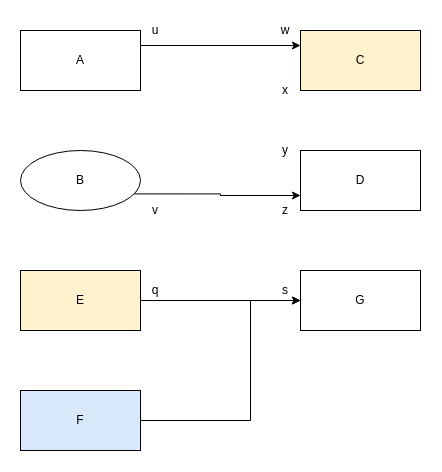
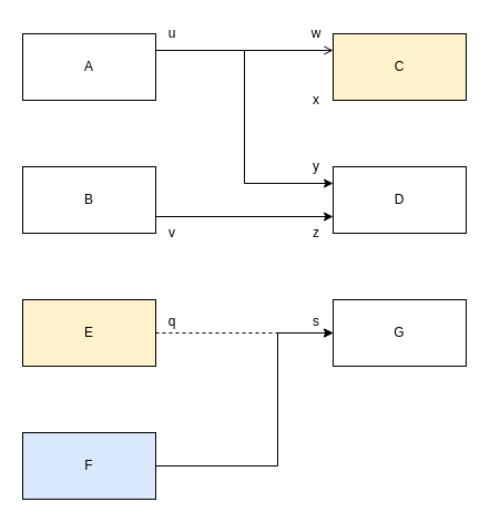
  <mxCell id="0" />
  <mxCell id="1" parent="0" />
  <mxCell id="2" style="edgeStyle=orthogonalEdgeStyle;rounded=0;orthogonalLoop=1;jettySize=auto;html=1;exitX=1;exitY=0.75;exitDx=0;exitDy=0;entryX=0;entryY=0.75;entryDx=0;entryDy=0;" edge="1" parent="1" source="3" target="8"><mxGeometry relative="1" as="geometry" /></mxCell>
- <mxCell id="3" value="B" style="ellipse;whiteSpace=wrap;html=1;" vertex="1" parent="1"><mxGeometry x="20" y="150" width="120" height="60" as="geometry" /></mxCell>
- <mxCell id="4" style="edgeStyle=orthogonalEdgeStyle;rounded=0;orthogonalLoop=1;jettySize=auto;html=1;exitX=1;exitY=0.25;exitDx=0;exitDy=0;entryX=0;entryY=0.25;entryDx=0;entryDy=0;" edge="1" parent="1" source="6" target="7"><mxGeometry relative="1" as="geometry" /></mxCell>
+ <mxCell id="3" value="B" style="rounded=0;whiteSpace=wrap;html=1;" vertex="1" parent="1"><mxGeometry x="20" y="150" width="120" height="60" as="geometry" /></mxCell>
+ <mxCell id="4" style="edgeStyle=orthogonalEdgeStyle;rounded=0;orthogonalLoop=1;jettySize=auto;html=1;exitX=1;exitY=0.25;exitDx=0;exitDy=0;entryX=0;entryY=0.25;entryDx=0;entryDy=0;endArrow=open;" edge="1" parent="1" source="6" target="7"><mxGeometry relative="1" as="geometry" /></mxCell>
+ <mxCell id="5" style="edgeStyle=orthogonalEdgeStyle;rounded=0;orthogonalLoop=1;jettySize=auto;html=1;exitX=1;exitY=0.25;exitDx=0;exitDy=0;entryX=0;entryY=0.25;entryDx=0;entryDy=0;" edge="1" parent="1" source="6" target="8"><mxGeometry relative="1" as="geometry" /></mxCell>
  <mxCell id="6" value="A" style="rounded=0;whiteSpace=wrap;html=1;" vertex="1" parent="1"><mxGeometry x="20" y="30" width="120" height="60" as="geometry" /></mxCell>
  <mxCell id="7" value="C" style="rounded=0;whiteSpace=wrap;html=1;fillColor=#fff2cc;" vertex="1" parent="1"><mxGeometry x="300" y="30" width="120" height="60" as="geometry" /></mxCell>
  <mxCell id="8" value="D" style="rounded=0;whiteSpace=wrap;html=1;" vertex="1" parent="1"><mxGeometry x="300" y="150" width="120" height="60" as="geometry" /></mxCell>
  <mxCell id="9" value="u" style="text;html=1;strokeColor=none;fillColor=none;align=center;verticalAlign=middle;whiteSpace=wrap;rounded=0;" vertex="1" parent="1"><mxGeometry x="140" y="20" width="30" height="20" as="geometry" /></mxCell>
  <mxCell id="10" value="v" style="text;html=1;strokeColor=none;fillColor=none;align=center;verticalAlign=middle;whiteSpace=wrap;rounded=0;" vertex="1" parent="1"><mxGeometry x="140" y="200" width="30" height="20" as="geometry" /></mxCell>
  <mxCell id="11" value="w" style="text;html=1;strokeColor=none;fillColor=none;align=center;verticalAlign=middle;whiteSpace=wrap;rounded=0;" vertex="1" parent="1"><mxGeometry x="270" y="20" width="30" height="20" as="geometry" /></mxCell>
  <mxCell id="12" value="x" style="text;html=1;strokeColor=none;fillColor=none;align=center;verticalAlign=middle;whiteSpace=wrap;rounded=0;" vertex="1" parent="1"><mxGeometry x="270" y="80" width="30" height="20" as="geometry" /></mxCell>
  <mxCell id="13" value="y" style="text;html=1;strokeColor=none;fillColor=none;align=center;verticalAlign=middle;whiteSpace=wrap;rounded=0;" vertex="1" parent="1"><mxGeometry x="270" y="140" width="30" height="20" as="geometry" /></mxCell>
  <mxCell id="14" value="z" style="text;html=1;strokeColor=none;fillColor=none;align=center;verticalAlign=middle;whiteSpace=wrap;rounded=0;" vertex="1" parent="1"><mxGeometry x="270" y="200" width="30" height="20" as="geometry" /></mxCell>
- <mxCell id="15" style="edgeStyle=orthogonalEdgeStyle;rounded=0;orthogonalLoop=1;jettySize=auto;html=1;exitX=1;exitY=0.5;exitDx=0;exitDy=0;entryX=0;entryY=0.5;entryDx=0;entryDy=0;" edge="1" parent="1" source="16" target="17"><mxGeometry relative="1" as="geometry" /></mxCell>
+ <mxCell id="15" style="edgeStyle=orthogonalEdgeStyle;rounded=0;orthogonalLoop=1;jettySize=auto;html=1;exitX=1;exitY=0.5;exitDx=0;exitDy=0;entryX=0;entryY=0.5;entryDx=0;entryDy=0;dashed=1;" edge="1" parent="1" source="16" target="17"><mxGeometry relative="1" as="geometry" /></mxCell>
  <mxCell id="16" value="E" style="rounded=0;whiteSpace=wrap;html=1;fillColor=#fff2cc;" vertex="1" parent="1"><mxGeometry x="20" y="270" width="120" height="60" as="geometry" /></mxCell>
  <mxCell id="17" value="G" style="rounded=0;whiteSpace=wrap;html=1;" vertex="1" parent="1"><mxGeometry x="300" y="270" width="120" height="60" as="geometry" /></mxCell>
  <mxCell id="18" style="edgeStyle=orthogonalEdgeStyle;rounded=0;orthogonalLoop=1;jettySize=auto;html=1;exitX=1;exitY=0.5;exitDx=0;exitDy=0;" edge="1" parent="1" source="19"><mxGeometry relative="1" as="geometry"><mxPoint x="300" y="300" as="targetPoint" /><Array as="points"><mxPoint x="250" y="420" /><mxPoint x="250" y="300" /></Array></mxGeometry></mxCell>
  <mxCell id="19" value="F" style="rounded=0;whiteSpace=wrap;html=1;fillColor=#dae8fc;" vertex="1" parent="1"><mxGeometry x="20" y="390" width="120" height="60" as="geometry" /></mxCell>
  <mxCell id="20" value="q" style="text;html=1;strokeColor=none;fillColor=none;align=center;verticalAlign=middle;whiteSpace=wrap;rounded=0;" vertex="1" parent="1"><mxGeometry x="140" y="280" width="30" height="20" as="geometry" /></mxCell>
  <mxCell id="21" value="s" style="text;html=1;strokeColor=none;fillColor=none;align=center;verticalAlign=middle;whiteSpace=wrap;rounded=0;" vertex="1" parent="1"><mxGeometry x="270" y="280" width="30" height="20" as="geometry" /></mxCell>
